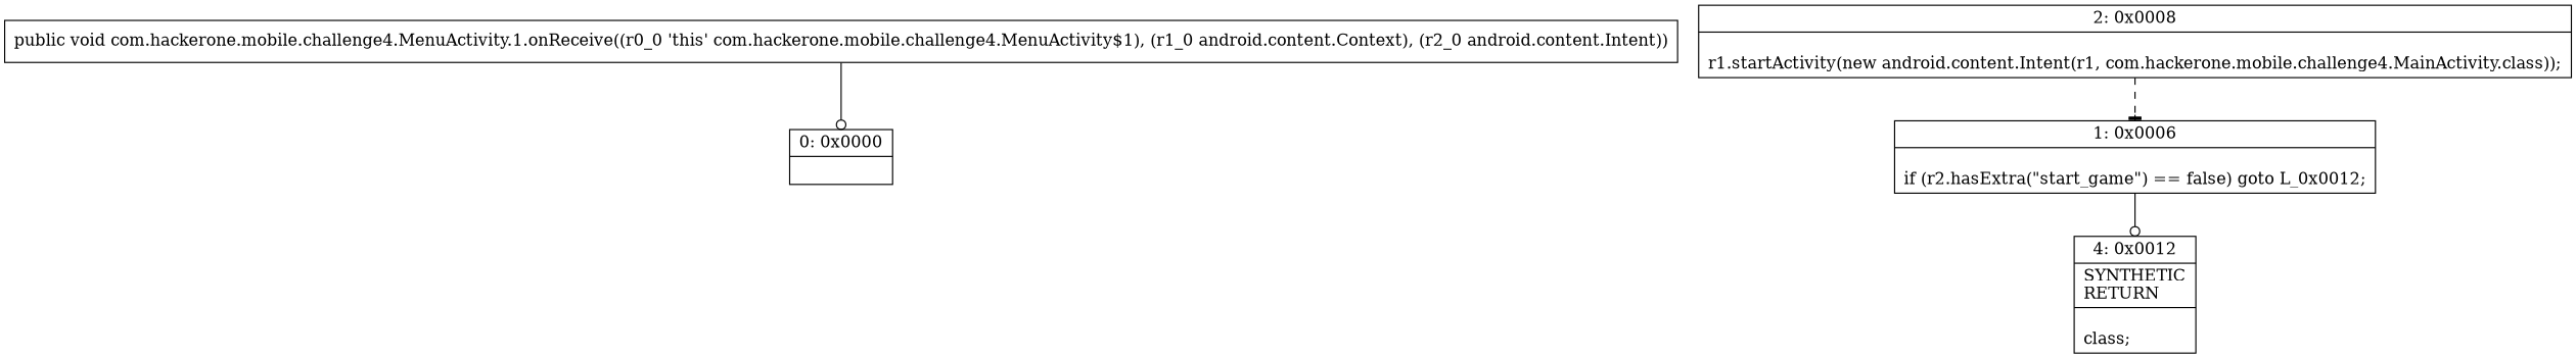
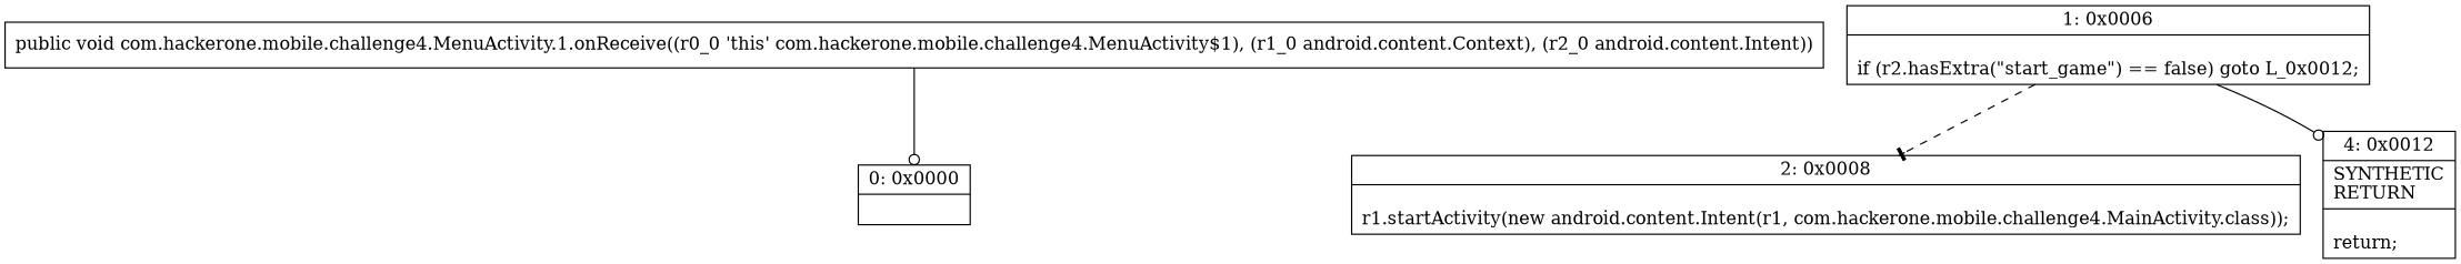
  digraph {
    node [shape=record]
    edge [arrowhead=odot]
    n1 [label="{0\:\ 0x0000|\l}"]
    n2 [label="{1\:\ 0x0006|\lif (r2.hasExtra(\"start_game\") == false) goto L_0x0012;\l}"]
    n3 [label="{2\:\ 0x0008|\lr1.startActivity(new android.content.Intent(r1, com.hackerone.mobile.challenge4.MainActivity.class));\l}"]
-   n4 [label="{4\:\ 0x0012|SYNTHETIC\lRETURN\l|\lclass;\l}"]
+   n4 [label="{4\:\ 0x0012|SYNTHETIC\lRETURN\l|\lreturn;\l}"]
    n5 [label="{public void com.hackerone.mobile.challenge4.MenuActivity.1.onReceive((r0_0 'this' com.hackerone.mobile.challenge4.MenuActivity$1), (r1_0 android.content.Context), (r2_0 android.content.Intent)) }"]
-   n3 -> n2 [arrowhead=tee style=dashed]
+   n2 -> n3 [arrowhead=tee style=dashed]
    n2 -> n4
    n5 -> n1
  }
